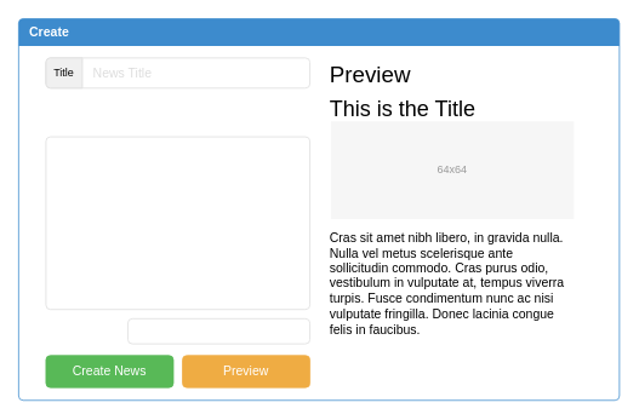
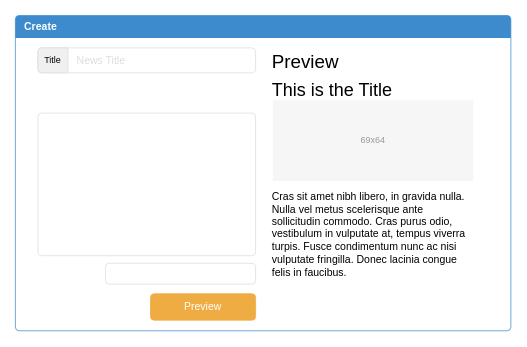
  <mxCell id="0" />
  <mxCell id="1" parent="0" />
  <mxCell id="2" value="" style="html=1;shadow=0;dashed=0;shape=mxgraph.bootstrap.rrect;align=center;rSize=5;strokeColor=#3D8BCD;fontColor=#f0f0f0;spacingTop=30;whiteSpace=wrap;" vertex="1" parent="1"><mxGeometry x="20" y="20" width="660" height="420" as="geometry" /></mxCell>
  <mxCell id="3" value="Create" style="html=1;shadow=0;dashed=0;shape=mxgraph.bootstrap.topButton;rSize=5;strokeColor=none;fillColor=#3D8BCD;fontColor=#ffffff;fontSize=14;fontStyle=1;align=left;spacingLeft=10;whiteSpace=wrap;resizeWidth=1;" vertex="1" parent="2"><mxGeometry width="660" height="30" relative="1" as="geometry" /></mxCell>
  <mxCell id="4" value="News Title" style="html=1;shadow=0;dashed=0;shape=mxgraph.bootstrap.rrect;rSize=5;strokeColor=#dddddd;spacingLeft=50;fontSize=14;align=left;fontColor=#dddddd;whiteSpace=wrap;" vertex="1" parent="2"><mxGeometry x="30" y="43.14" width="290" height="33.242" as="geometry" /></mxCell>
  <mxCell id="5" value="Title" style="html=1;shadow=0;dashed=0;shape=mxgraph.bootstrap.leftButton;rSize=5;strokeColor=#dddddd;fillColor=#f0f0f0;whiteSpace=wrap;resizeHeight=1;" vertex="1" parent="4"><mxGeometry width="40" height="33.242" relative="1" as="geometry" /></mxCell>
  <mxCell id="6" value="" style="html=1;shadow=0;dashed=0;shape=mxgraph.bootstrap.rrect;rSize=5;strokeColor=#dddddd;fontSize=16;align=left;spacingLeft=10;whiteSpace=wrap;" vertex="1" parent="2"><mxGeometry x="30" y="130" width="290" height="190" as="geometry" /></mxCell>
  <mxCell id="7" value="" style="html=1;shadow=0;dashed=0;shape=mxgraph.bootstrap.rrect;rSize=5;strokeColor=#dddddd;fontSize=14;align=left;spacingLeft=8;whiteSpace=wrap;" vertex="1" parent="2"><mxGeometry x="120" y="330.149" width="200" height="27.702" as="geometry" /></mxCell>
  <mxCell id="8" value="Preview" style="html=1;shadow=0;dashed=0;shape=mxgraph.bootstrap.rrect;rSize=5;fillColor=#EFAC43;align=center;strokeColor=#EFAC43;fontColor=#ffffff;fontSize=14;whiteSpace=wrap;" vertex="1" parent="2"><mxGeometry x="180" y="370.618" width="140" height="35.294" as="geometry" /></mxCell>
- <mxCell id="9" value="Create News" style="html=1;shadow=0;dashed=0;shape=mxgraph.bootstrap.rrect;rSize=5;fillColor=#58B957;align=center;strokeColor=#58B957;fontColor=#ffffff;fontSize=14;whiteSpace=wrap;" vertex="1" parent="2"><mxGeometry x="30" y="370.618" width="140" height="35.294" as="geometry" /></mxCell>
  <mxCell id="10" value="Preview" style="html=1;shadow=0;dashed=0;shape=mxgraph.bootstrap.rect;fontSize=25;align=left;spacingLeft=10;strokeColor=none;" vertex="1" parent="2"><mxGeometry x="330" y="47.441" width="250" height="24.706" as="geometry" /></mxCell>
  <mxCell id="11" value="This is the Title" style="html=1;shadow=0;dashed=0;shape=mxgraph.bootstrap.anchor;fontSize=24;align=left;whiteSpace=wrap;" vertex="1" parent="2"><mxGeometry x="340" y="86.471" width="200" height="26.471" as="geometry" /></mxCell>
- <mxCell id="12" value="64x64" style="html=1;shadow=0;dashed=0;shape=mxgraph.bootstrap.rect;align=center;strokeColor=none;fillColor=#f6f6f6;fontColor=#999999;whiteSpace=wrap;" vertex="1" parent="2"><mxGeometry x="343" y="112.941" width="267" height="107.647" as="geometry" /></mxCell>
+ <mxCell id="12" value="69x64" style="html=1;shadow=0;dashed=0;shape=mxgraph.bootstrap.rect;align=center;strokeColor=none;fillColor=#f6f6f6;fontColor=#999999;whiteSpace=wrap;" vertex="1" parent="2"><mxGeometry x="343" y="112.941" width="267" height="107.647" as="geometry" /></mxCell>
  <mxCell id="13" value="Cras sit amet nibh libero, in gravida nulla. Nulla vel metus scelerisque ante sollicitudin commodo. Cras purus odio, vestibulum in vulputate at, tempus viverra turpis. Fusce condimentum nunc ac nisi vulputate fringilla. Donec lacinia congue felis in faucibus." style="html=1;shadow=0;dashed=0;shape=mxgraph.bootstrap.anchor;align=left;verticalAlign=top;whiteSpace=wrap;fontSize=14;whiteSpace=wrap;" vertex="1" parent="2"><mxGeometry x="340" y="225.882" width="270" height="144.706" as="geometry" /></mxCell>
